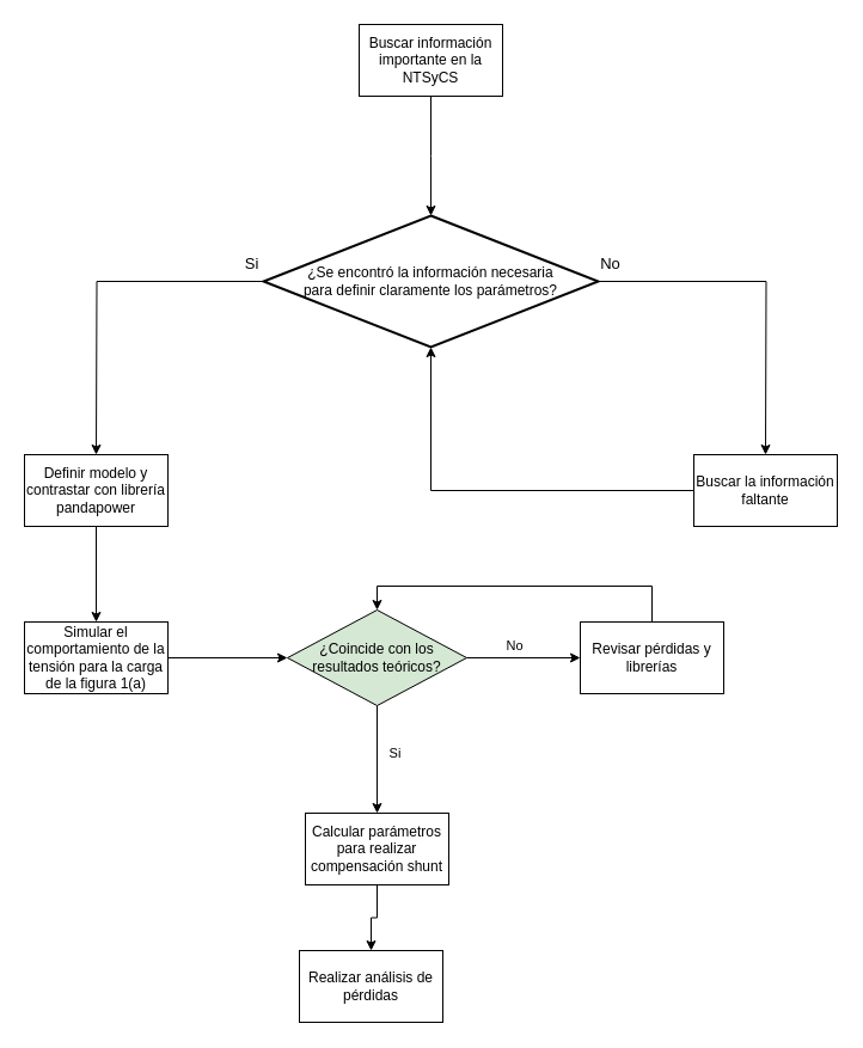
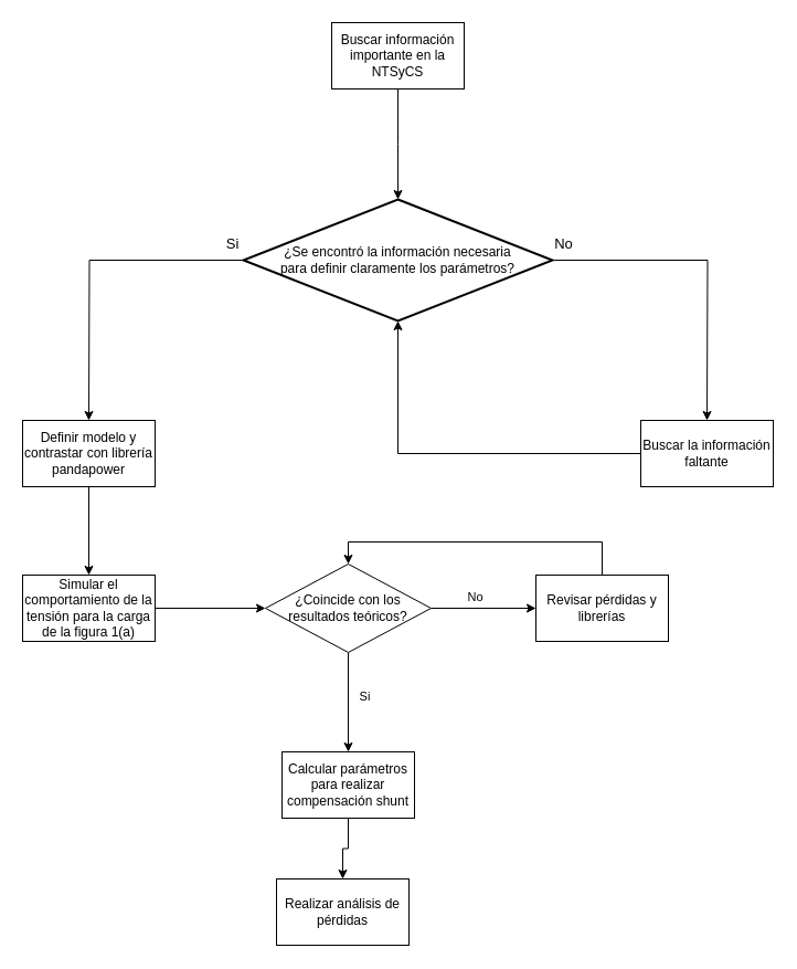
  <mxCell id="0" />
  <mxCell id="1" parent="0" />
  <mxCell id="2" style="edgeStyle=orthogonalEdgeStyle;rounded=0;orthogonalLoop=1;jettySize=auto;html=1;" edge="1" parent="1" source="3"><mxGeometry relative="1" as="geometry"><mxPoint x="360" y="180" as="targetPoint" /></mxGeometry></mxCell>
  <mxCell id="3" value="Buscar información importante en la NTSyCS" style="rounded=0;whiteSpace=wrap;html=1;" vertex="1" parent="1"><mxGeometry x="300" y="20" width="120" height="60" as="geometry" /></mxCell>
  <mxCell id="4" value="&lt;font style=&quot;font-size: 13px;&quot;&gt;Si&lt;/font&gt;" style="edgeStyle=orthogonalEdgeStyle;rounded=0;orthogonalLoop=1;jettySize=auto;html=1;exitX=0;exitY=0.5;exitDx=0;exitDy=0;exitPerimeter=0;" edge="1" parent="1" source="6"><mxGeometry x="-0.93" y="-15" relative="1" as="geometry"><mxPoint x="80" y="380" as="targetPoint" /><mxPoint as="offset" /></mxGeometry></mxCell>
  <mxCell id="5" value="&lt;font style=&quot;font-size: 13px;&quot;&gt;No&lt;/font&gt;" style="edgeStyle=orthogonalEdgeStyle;rounded=0;orthogonalLoop=1;jettySize=auto;html=1;exitX=1;exitY=0.5;exitDx=0;exitDy=0;exitPerimeter=0;" edge="1" parent="1" source="6"><mxGeometry x="-0.93" y="15" relative="1" as="geometry"><mxPoint x="640" y="380" as="targetPoint" /><mxPoint as="offset" /></mxGeometry></mxCell>
  <mxCell id="6" value="&lt;div style=&quot;&quot;&gt;&lt;span style=&quot;background-color: initial;&quot;&gt;¿Se encontró la información necesaria&lt;/span&gt;&lt;/div&gt;&lt;div style=&quot;&quot;&gt;&lt;span style=&quot;background-color: initial;&quot;&gt;para definir claramente los parámetros?&lt;/span&gt;&lt;/div&gt;" style="strokeWidth=2;html=1;shape=mxgraph.flowchart.decision;whiteSpace=wrap;align=center;" vertex="1" parent="1"><mxGeometry x="220" y="180" width="280" height="110" as="geometry" /></mxCell>
  <mxCell id="7" value="Buscar la información faltante" style="whiteSpace=wrap;html=1;" vertex="1" parent="1"><mxGeometry x="580" y="380" width="120" height="60" as="geometry" /></mxCell>
  <mxCell id="8" style="edgeStyle=orthogonalEdgeStyle;rounded=0;orthogonalLoop=1;jettySize=auto;html=1;exitX=0;exitY=0.5;exitDx=0;exitDy=0;entryX=0.5;entryY=1;entryDx=0;entryDy=0;entryPerimeter=0;" edge="1" parent="1" source="7" target="6"><mxGeometry relative="1" as="geometry" /></mxCell>
  <mxCell id="9" value="" style="edgeStyle=orthogonalEdgeStyle;rounded=0;orthogonalLoop=1;jettySize=auto;html=1;" edge="1" parent="1" source="10" target="12"><mxGeometry relative="1" as="geometry" /></mxCell>
  <mxCell id="10" value="Definir modelo y contrastar con librería pandapower" style="whiteSpace=wrap;html=1;" vertex="1" parent="1"><mxGeometry x="20" y="380" width="120" height="60" as="geometry" /></mxCell>
  <mxCell id="11" value="" style="edgeStyle=orthogonalEdgeStyle;rounded=0;orthogonalLoop=1;jettySize=auto;html=1;" edge="1" parent="1" source="12" target="15"><mxGeometry relative="1" as="geometry" /></mxCell>
  <mxCell id="12" value="Simular el comportamiento de la tensión para la carga de la figura 1(a)" style="whiteSpace=wrap;html=1;" vertex="1" parent="1"><mxGeometry x="20" y="520" width="120" height="60" as="geometry" /></mxCell>
  <mxCell id="13" value="No" style="edgeStyle=orthogonalEdgeStyle;rounded=0;orthogonalLoop=1;jettySize=auto;html=1;" edge="1" parent="1" source="15" target="17"><mxGeometry x="-1" y="125" relative="1" as="geometry"><mxPoint x="-10" y="-50" as="offset" /></mxGeometry></mxCell>
  <mxCell id="14" value="Si" style="edgeStyle=orthogonalEdgeStyle;rounded=0;orthogonalLoop=1;jettySize=auto;html=1;" edge="1" parent="1" source="15" target="19"><mxGeometry x="-1" y="-100" relative="1" as="geometry"><mxPoint x="-60" y="-20" as="offset" /></mxGeometry></mxCell>
- <mxCell id="15" value="¿Coincide con los resultados teóricos?" style="rhombus;whiteSpace=wrap;html=1;fillColor=#d5e8d4;" vertex="1" parent="1"><mxGeometry x="240" y="510" width="150" height="80" as="geometry" /></mxCell>
+ <mxCell id="15" value="¿Coincide con los resultados teóricos?" style="rhombus;whiteSpace=wrap;html=1;" vertex="1" parent="1"><mxGeometry x="240" y="510" width="150" height="80" as="geometry" /></mxCell>
  <mxCell id="16" value="" style="edgeStyle=orthogonalEdgeStyle;rounded=0;orthogonalLoop=1;jettySize=auto;html=1;" edge="1" parent="1" source="17" target="20"><mxGeometry relative="1" as="geometry" /></mxCell>
  <mxCell id="17" value="Calcular parámetros para realizar compensación shunt" style="whiteSpace=wrap;html=1;" vertex="1" parent="1"><mxGeometry x="255" y="680" width="120" height="60" as="geometry" /></mxCell>
  <mxCell id="18" style="edgeStyle=orthogonalEdgeStyle;rounded=0;orthogonalLoop=1;jettySize=auto;html=1;entryX=0.5;entryY=0;entryDx=0;entryDy=0;" edge="1" parent="1" source="19" target="15"><mxGeometry relative="1" as="geometry"><Array as="points"><mxPoint x="545" y="490" /><mxPoint x="315" y="490" /></Array></mxGeometry></mxCell>
  <mxCell id="19" value="Revisar pérdidas y librerías" style="whiteSpace=wrap;html=1;" vertex="1" parent="1"><mxGeometry x="485" y="520" width="120" height="60" as="geometry" /></mxCell>
  <mxCell id="20" value="Realizar análisis de pérdidas" style="whiteSpace=wrap;html=1;" vertex="1" parent="1"><mxGeometry x="250" y="795" width="120" height="60" as="geometry" /></mxCell>
